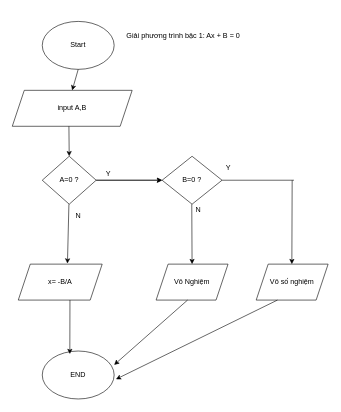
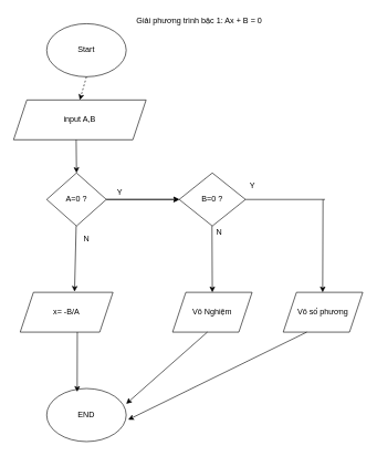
  <mxCell id="0" />
  <mxCell id="1" parent="0" />
  <mxCell id="2" value="Start" style="ellipse;whiteSpace=wrap;html=1;" vertex="1" parent="1"><mxGeometry x="70" y="35" width="120" height="80" as="geometry" /></mxCell>
  <mxCell id="3" value="input A,B" style="shape=parallelogram;perimeter=parallelogramPerimeter;whiteSpace=wrap;html=1;fixedSize=1;" vertex="1" parent="1"><mxGeometry x="20" y="150" width="200" height="60" as="geometry" /></mxCell>
  <mxCell id="4" value="" style="edgeStyle=orthogonalEdgeStyle;rounded=0;orthogonalLoop=1;jettySize=auto;html=1;" edge="1" parent="1" source="5" target="6"><mxGeometry relative="1" as="geometry" /></mxCell>
  <mxCell id="5" value="A=0 ?&lt;br&gt;" style="rhombus;whiteSpace=wrap;html=1;" vertex="1" parent="1"><mxGeometry x="70" y="260" width="90" height="80" as="geometry" /></mxCell>
  <mxCell id="6" value="B=0 ?" style="rhombus;whiteSpace=wrap;html=1;" vertex="1" parent="1"><mxGeometry x="270" y="260" width="100" height="80" as="geometry" /></mxCell>
  <mxCell id="7" value="x= -B/A" style="shape=parallelogram;perimeter=parallelogramPerimeter;whiteSpace=wrap;html=1;fixedSize=1;" vertex="1" parent="1"><mxGeometry x="30" y="440" width="140" height="60" as="geometry" /></mxCell>
  <mxCell id="8" value="Vô Nghiệm" style="shape=parallelogram;perimeter=parallelogramPerimeter;whiteSpace=wrap;html=1;fixedSize=1;" vertex="1" parent="1"><mxGeometry x="260" y="440" width="120" height="60" as="geometry" /></mxCell>
- <mxCell id="9" value="Vô số nghiệm" style="shape=parallelogram;perimeter=parallelogramPerimeter;whiteSpace=wrap;html=1;fixedSize=1;" vertex="1" parent="1"><mxGeometry x="427" y="440" width="120" height="60" as="geometry" /></mxCell>
+ <mxCell id="9" value="Vô số phương" style="shape=parallelogram;perimeter=parallelogramPerimeter;whiteSpace=wrap;html=1;fixedSize=1;" vertex="1" parent="1"><mxGeometry x="427" y="440" width="120" height="60" as="geometry" /></mxCell>
  <mxCell id="10" value="END" style="ellipse;whiteSpace=wrap;html=1;" vertex="1" parent="1"><mxGeometry x="70" y="585" width="120" height="80" as="geometry" /></mxCell>
- <mxCell id="11" value="" style="endArrow=classic;html=1;rounded=0;entryX=0.5;entryY=0;entryDx=0;entryDy=0;exitX=0.5;exitY=1;exitDx=0;exitDy=0;" edge="1" parent="1" source="2" target="3"><mxGeometry width="50" height="50" relative="1" as="geometry"><mxPoint x="120" y="150" as="sourcePoint" /><mxPoint x="160" y="380" as="targetPoint" /></mxGeometry></mxCell>
+ <mxCell id="11" value="" style="endArrow=classic;html=1;rounded=0;entryX=0.5;entryY=0;entryDx=0;entryDy=0;exitX=0.5;exitY=1;exitDx=0;exitDy=0;dashed=1;" edge="1" parent="1" source="2" target="3"><mxGeometry width="50" height="50" relative="1" as="geometry"><mxPoint x="120" y="150" as="sourcePoint" /><mxPoint x="160" y="380" as="targetPoint" /></mxGeometry></mxCell>
  <mxCell id="12" value="" style="endArrow=classic;html=1;rounded=0;entryX=0.5;entryY=0;entryDx=0;entryDy=0;exitX=0.5;exitY=1;exitDx=0;exitDy=0;" edge="1" parent="1" target="5"><mxGeometry width="50" height="50" relative="1" as="geometry"><mxPoint x="114.5" y="210" as="sourcePoint" /><mxPoint x="114.5" y="250" as="targetPoint" /></mxGeometry></mxCell>
  <mxCell id="13" value="" style="endArrow=classic;html=1;rounded=0;entryX=0;entryY=0.5;entryDx=0;entryDy=0;exitX=1;exitY=0.5;exitDx=0;exitDy=0;" edge="1" parent="1" source="5" target="6"><mxGeometry width="50" height="50" relative="1" as="geometry"><mxPoint x="190" y="280" as="sourcePoint" /><mxPoint x="190" y="320" as="targetPoint" /></mxGeometry></mxCell>
  <mxCell id="14" value="" style="endArrow=classic;html=1;rounded=0;entryX=0.586;entryY=-0.017;entryDx=0;entryDy=0;exitX=0.5;exitY=1;exitDx=0;exitDy=0;entryPerimeter=0;" edge="1" parent="1" target="7"><mxGeometry width="50" height="50" relative="1" as="geometry"><mxPoint x="114.5" y="340" as="sourcePoint" /><mxPoint x="114.5" y="380" as="targetPoint" /></mxGeometry></mxCell>
  <mxCell id="15" value="" style="endArrow=classic;html=1;rounded=0;entryX=0.5;entryY=0;entryDx=0;entryDy=0;exitX=0.5;exitY=1;exitDx=0;exitDy=0;" edge="1" parent="1" target="8"><mxGeometry width="50" height="50" relative="1" as="geometry"><mxPoint x="319.5" y="340" as="sourcePoint" /><mxPoint x="319.5" y="380" as="targetPoint" /></mxGeometry></mxCell>
  <mxCell id="16" value="" style="endArrow=classic;html=1;rounded=0;entryX=0.5;entryY=0;entryDx=0;entryDy=0;" edge="1" parent="1"><mxGeometry width="50" height="50" relative="1" as="geometry"><mxPoint x="487" y="300" as="sourcePoint" /><mxPoint x="486.5" y="440" as="targetPoint" /></mxGeometry></mxCell>
  <mxCell id="17" value="" style="endArrow=none;html=1;rounded=0;exitX=1;exitY=0.5;exitDx=0;exitDy=0;" edge="1" parent="1" source="6"><mxGeometry width="50" height="50" relative="1" as="geometry"><mxPoint x="440" y="350" as="sourcePoint" /><mxPoint x="490" y="300" as="targetPoint" /></mxGeometry></mxCell>
  <mxCell id="18" value="" style="endArrow=classic;html=1;rounded=0;exitX=0.5;exitY=1;exitDx=0;exitDy=0;" edge="1" parent="1"><mxGeometry width="50" height="50" relative="1" as="geometry"><mxPoint x="116.23" y="500" as="sourcePoint" /><mxPoint x="116" y="590" as="targetPoint" /></mxGeometry></mxCell>
  <mxCell id="19" value="" style="endArrow=classic;html=1;rounded=0;entryX=1;entryY=0.288;entryDx=0;entryDy=0;exitX=0.5;exitY=1;exitDx=0;exitDy=0;entryPerimeter=0;" edge="1" parent="1" target="10"><mxGeometry width="50" height="50" relative="1" as="geometry"><mxPoint x="312.46" y="500" as="sourcePoint" /><mxPoint x="310" y="598.98" as="targetPoint" /></mxGeometry></mxCell>
  <mxCell id="20" value="" style="endArrow=classic;html=1;rounded=0;entryX=1.025;entryY=0.588;entryDx=0;entryDy=0;exitX=0.5;exitY=1;exitDx=0;exitDy=0;entryPerimeter=0;" edge="1" parent="1" target="10"><mxGeometry width="50" height="50" relative="1" as="geometry"><mxPoint x="462.46" y="500" as="sourcePoint" /><mxPoint x="460" y="598.98" as="targetPoint" /></mxGeometry></mxCell>
  <mxCell id="21" value="Y" style="text;html=1;align=center;verticalAlign=middle;resizable=0;points=[];autosize=1;strokeColor=none;fillColor=none;" vertex="1" parent="1"><mxGeometry x="170" y="280" width="20" height="20" as="geometry" /></mxCell>
  <mxCell id="22" value="N" style="text;html=1;align=center;verticalAlign=middle;resizable=0;points=[];autosize=1;strokeColor=none;fillColor=none;" vertex="1" parent="1"><mxGeometry x="120" y="350" width="20" height="20" as="geometry" /></mxCell>
  <mxCell id="23" value="Y" style="text;html=1;align=center;verticalAlign=middle;resizable=0;points=[];autosize=1;strokeColor=none;fillColor=none;" vertex="1" parent="1"><mxGeometry x="370" y="270" width="20" height="20" as="geometry" /></mxCell>
  <mxCell id="24" value="N" style="text;html=1;align=center;verticalAlign=middle;resizable=0;points=[];autosize=1;strokeColor=none;fillColor=none;" vertex="1" parent="1"><mxGeometry x="320" y="340" width="20" height="20" as="geometry" /></mxCell>
- <mxCell id="25" value="Giải phương trình bậc 1: Ax + B = 0&lt;br&gt;" style="text;html=1;align=center;verticalAlign=middle;resizable=0;points=[];autosize=1;strokeColor=none;fillColor=none;" vertex="1" parent="1"><mxGeometry x="205" y="50" width="200" height="20" as="geometry" /></mxCell>
+ <mxCell id="25" value="Giải phương trình bậc 1: Ax + B = 0&lt;br&gt;" style="text;html=1;align=center;verticalAlign=middle;resizable=0;points=[];autosize=1;strokeColor=none;fillColor=none;" vertex="1" parent="1"><mxGeometry x="200" y="20" width="200" height="20" as="geometry" /></mxCell>
